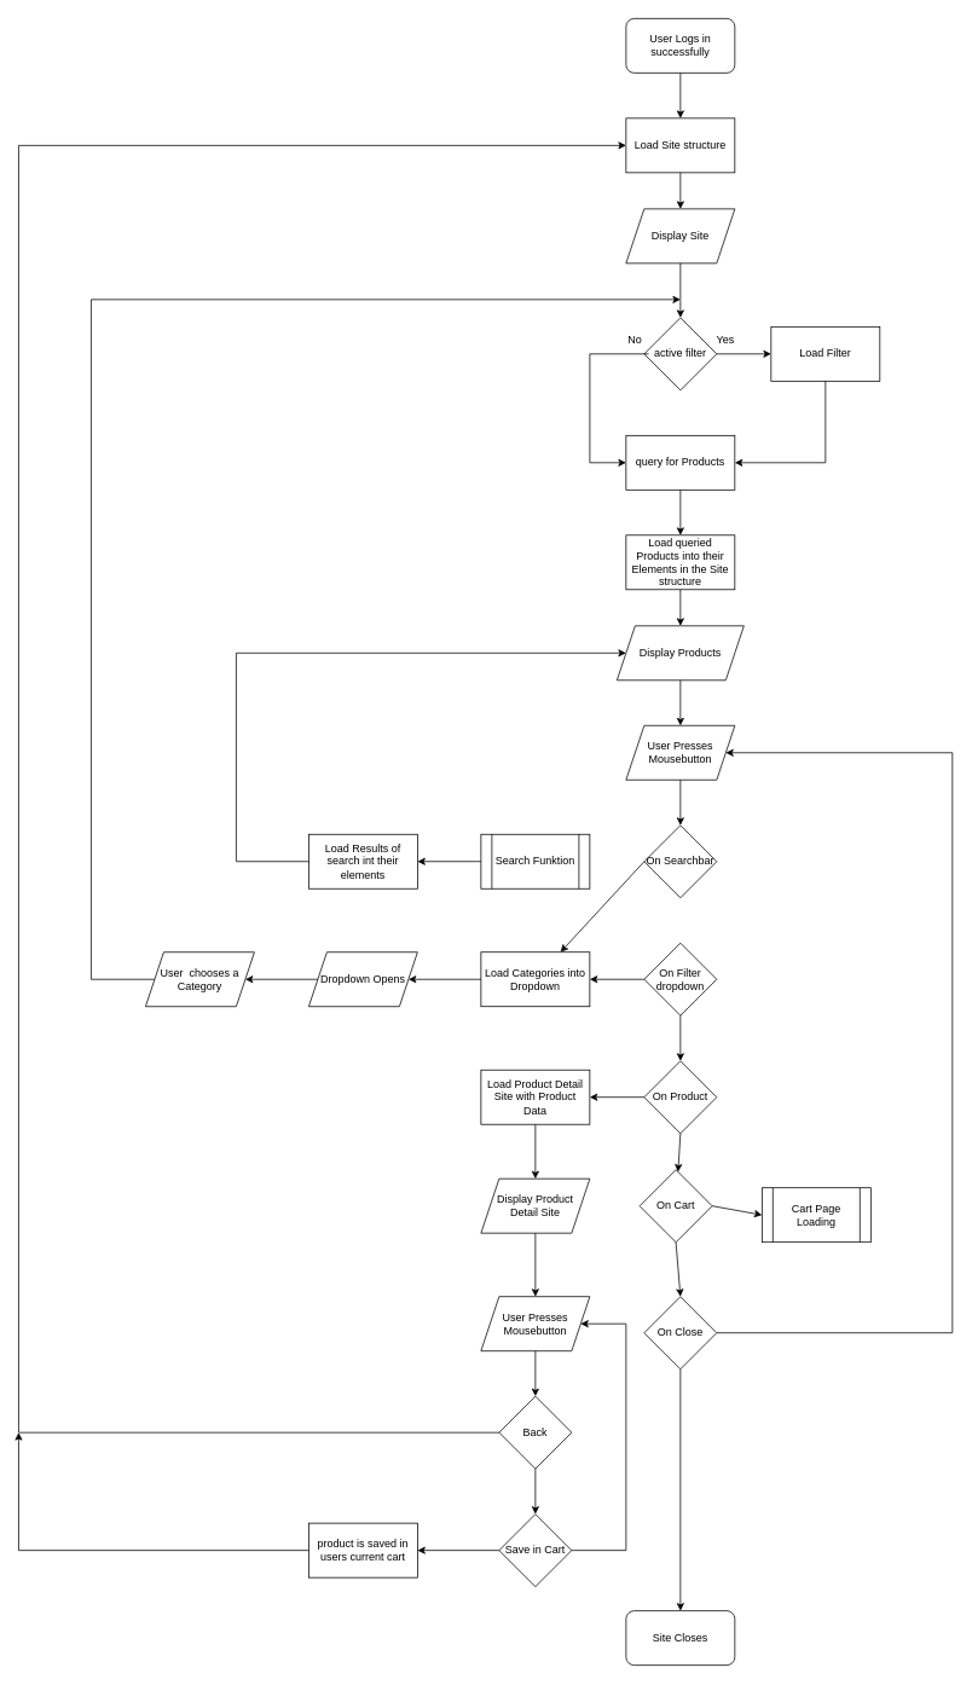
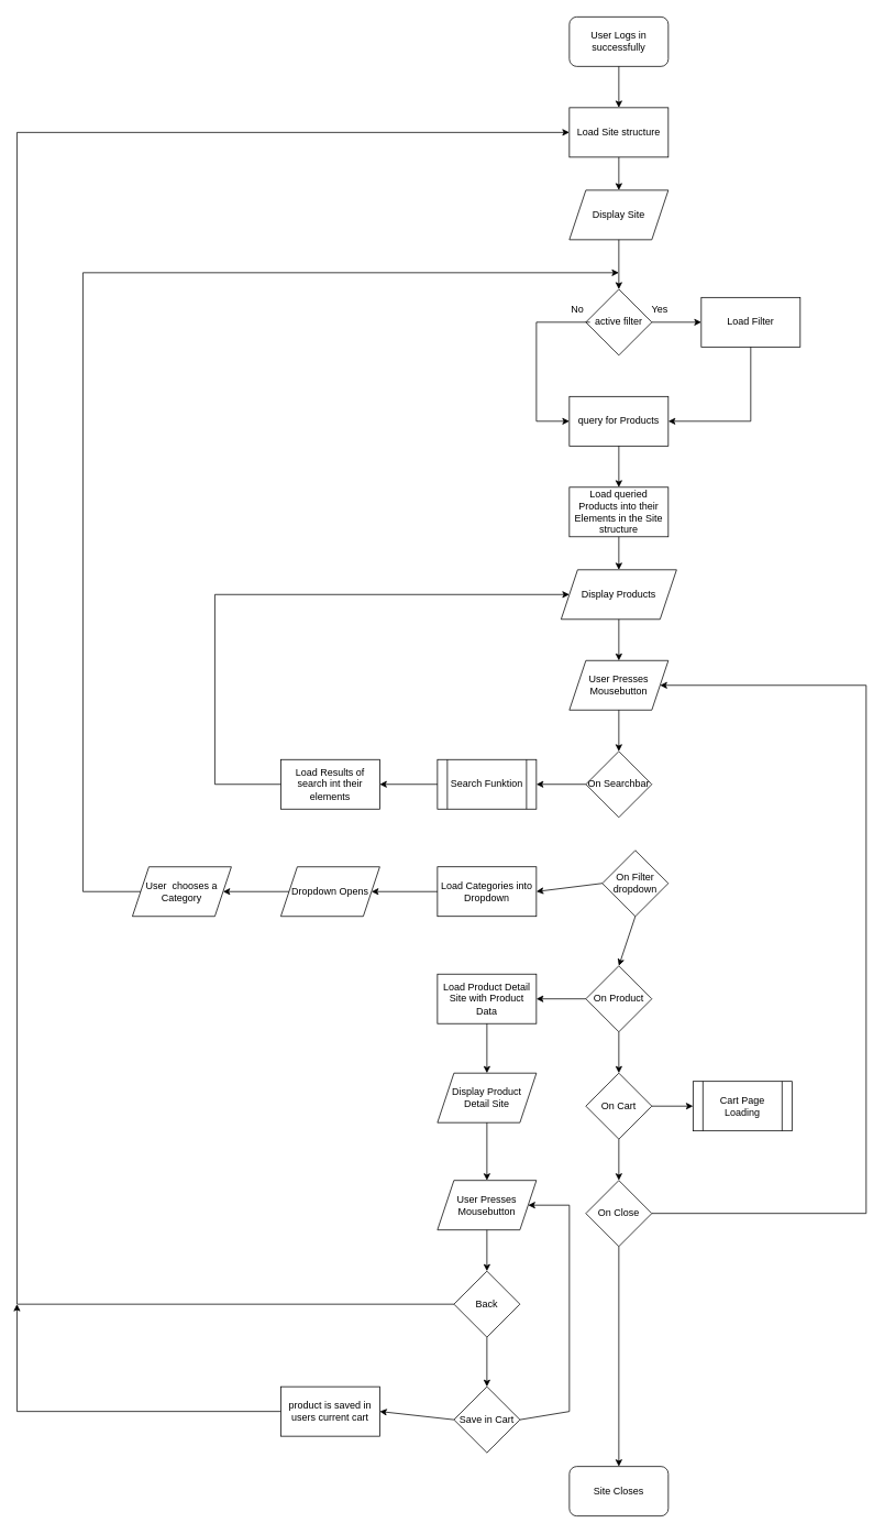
  <mxCell id="0" />
  <mxCell id="1" parent="0" />
  <mxCell id="2" value="User Logs in successfully" style="rounded=1;whiteSpace=wrap;html=1;" vertex="1" parent="1"><mxGeometry x="690" y="20" width="120" height="60" as="geometry" /></mxCell>
  <mxCell id="3" value="Load Site structure" style="rounded=0;whiteSpace=wrap;html=1;" vertex="1" parent="1"><mxGeometry x="690" y="130" width="120" height="60" as="geometry" /></mxCell>
  <mxCell id="4" value="" style="endArrow=classic;html=1;rounded=0;entryX=0.5;entryY=0;entryDx=0;entryDy=0;exitX=0.5;exitY=1;exitDx=0;exitDy=0;" edge="1" parent="1" source="2" target="3"><mxGeometry width="50" height="50" relative="1" as="geometry"><mxPoint x="730" as="sourcePoint" y="90" /><mxPoint x="780" y="40" as="targetPoint" /></mxGeometry></mxCell>
  <mxCell id="5" value="active filter" style="rhombus;whiteSpace=wrap;html=1;" vertex="1" parent="1"><mxGeometry x="710" y="350" width="80" height="80" as="geometry" /></mxCell>
  <mxCell id="6" value="" style="endArrow=classic;html=1;rounded=0;exitX=1;exitY=0.5;exitDx=0;exitDy=0;entryX=0;entryY=0.5;entryDx=0;entryDy=0;" edge="1" parent="1" source="5" target="7"><mxGeometry width="50" height="50" relative="1" as="geometry"><mxPoint x="730" y="400" as="sourcePoint" /><mxPoint x="830" y="370" as="targetPoint" /></mxGeometry></mxCell>
  <mxCell id="7" value="Load Filter" style="rounded=0;whiteSpace=wrap;html=1;" vertex="1" parent="1"><mxGeometry x="850" y="360" width="120" height="60" as="geometry" /></mxCell>
  <mxCell id="8" value="Yes" style="text;html=1;strokeColor=none;fillColor=none;align=center;verticalAlign=middle;whiteSpace=wrap;rounded=0;" vertex="1" parent="1"><mxGeometry x="770" y="360" width="60" height="30" as="geometry" /></mxCell>
  <mxCell id="9" value="query for Products" style="rounded=0;whiteSpace=wrap;html=1;" vertex="1" parent="1"><mxGeometry x="690" y="480" width="120" height="60" as="geometry" /></mxCell>
  <mxCell id="10" value="No" style="text;html=1;strokeColor=none;fillColor=none;align=center;verticalAlign=middle;whiteSpace=wrap;rounded=0;" vertex="1" parent="1"><mxGeometry x="670" y="360" width="60" height="30" as="geometry" /></mxCell>
  <mxCell id="11" value="" style="endArrow=none;html=1;rounded=0;entryX=0.75;entryY=1;entryDx=0;entryDy=0;" edge="1" parent="1" target="10"><mxGeometry width="50" height="50" relative="1" as="geometry"><mxPoint x="650" y="390" as="sourcePoint" /><mxPoint x="780" y="350" as="targetPoint" /></mxGeometry></mxCell>
  <mxCell id="12" value="" style="endArrow=none;html=1;rounded=0;" edge="1" parent="1"><mxGeometry width="50" height="50" relative="1" as="geometry"><mxPoint x="650" y="510" as="sourcePoint" /><mxPoint x="650" y="390" as="targetPoint" /></mxGeometry></mxCell>
  <mxCell id="13" value="" style="endArrow=classic;html=1;rounded=0;entryX=0;entryY=0.5;entryDx=0;entryDy=0;" edge="1" parent="1" target="9"><mxGeometry width="50" height="50" relative="1" as="geometry"><mxPoint x="650" y="510" as="sourcePoint" /><mxPoint x="780" y="350" as="targetPoint" /></mxGeometry></mxCell>
  <mxCell id="14" value="" style="endArrow=none;html=1;rounded=0;exitX=0.5;exitY=1;exitDx=0;exitDy=0;" edge="1" parent="1" source="7"><mxGeometry width="50" height="50" relative="1" as="geometry"><mxPoint x="730" y="400" as="sourcePoint" /><mxPoint x="910" y="510" as="targetPoint" /></mxGeometry></mxCell>
  <mxCell id="15" value="" style="endArrow=classic;html=1;rounded=0;entryX=1;entryY=0.5;entryDx=0;entryDy=0;" edge="1" parent="1" target="9"><mxGeometry width="50" height="50" relative="1" as="geometry"><mxPoint x="910" y="510" as="sourcePoint" /><mxPoint x="780" y="350" as="targetPoint" /></mxGeometry></mxCell>
  <mxCell id="16" value="Load queried Products into their Elements in the Site structure" style="rounded=0;whiteSpace=wrap;html=1;" vertex="1" parent="1"><mxGeometry x="690" y="590" width="120" height="60" as="geometry" /></mxCell>
  <mxCell id="17" value="" style="endArrow=classic;html=1;rounded=0;exitX=0.5;exitY=1;exitDx=0;exitDy=0;entryX=0.5;entryY=0;entryDx=0;entryDy=0;" edge="1" parent="1" source="9" target="16"><mxGeometry width="50" height="50" relative="1" as="geometry"><mxPoint x="770" y="490" as="sourcePoint" /><mxPoint x="820" y="440" as="targetPoint" /></mxGeometry></mxCell>
  <mxCell id="18" value="Display Products" style="shape=parallelogram;perimeter=parallelogramPerimeter;whiteSpace=wrap;html=1;fixedSize=1;" vertex="1" parent="1"><mxGeometry x="680" y="690" width="140" height="60" as="geometry" /></mxCell>
  <mxCell id="19" value="" style="endArrow=classic;html=1;rounded=0;exitX=0.5;exitY=1;exitDx=0;exitDy=0;entryX=0.5;entryY=0;entryDx=0;entryDy=0;" edge="1" parent="1" source="16" target="18"><mxGeometry width="50" height="50" relative="1" as="geometry"><mxPoint x="770" y="460" as="sourcePoint" /><mxPoint x="820" y="410" as="targetPoint" /></mxGeometry></mxCell>
  <mxCell id="20" value="User Presses Mousebutton" style="shape=parallelogram;perimeter=parallelogramPerimeter;whiteSpace=wrap;html=1;fixedSize=1;" vertex="1" parent="1"><mxGeometry x="690" y="800" width="120" height="60" as="geometry" /></mxCell>
  <mxCell id="21" value="" style="endArrow=classic;html=1;rounded=0;exitX=0.5;exitY=1;exitDx=0;exitDy=0;entryX=0.5;entryY=0;entryDx=0;entryDy=0;" edge="1" parent="1" source="18" target="20"><mxGeometry width="50" height="50" relative="1" as="geometry"><mxPoint x="750" y="760" as="sourcePoint" /><mxPoint x="820" y="610" as="targetPoint" /></mxGeometry></mxCell>
  <mxCell id="22" value="On Product" style="rhombus;whiteSpace=wrap;html=1;" vertex="1" parent="1"><mxGeometry x="710" y="1170" width="80" height="80" as="geometry" /></mxCell>
- <mxCell id="23" value="On Filter dropdown" style="rhombus;whiteSpace=wrap;html=1;" vertex="1" parent="1"><mxGeometry x="710" y="1040" width="80" height="80" as="geometry" /></mxCell>
+ <mxCell id="23" value="On Filter dropdown" style="rhombus;whiteSpace=wrap;html=1;" vertex="1" parent="1"><mxGeometry x="730" y="1030" width="80" height="80" as="geometry" /></mxCell>
  <mxCell id="24" value="On Searchbar" style="rhombus;whiteSpace=wrap;html=1;" vertex="1" parent="1"><mxGeometry x="710" y="910" width="80" height="80" as="geometry" /></mxCell>
  <mxCell id="25" value="" style="endArrow=classic;html=1;rounded=0;exitX=0.5;exitY=1;exitDx=0;exitDy=0;entryX=0.5;entryY=0;entryDx=0;entryDy=0;" edge="1" parent="1" source="20" target="24"><mxGeometry width="50" height="50" relative="1" as="geometry"><mxPoint x="770" y="1160" as="sourcePoint" /><mxPoint x="820" y="1110" as="targetPoint" /></mxGeometry></mxCell>
  <mxCell id="26" value="" style="endArrow=classic;html=1;rounded=0;exitX=0.5;exitY=1;exitDx=0;exitDy=0;entryX=0.5;entryY=0;entryDx=0;entryDy=0;" edge="1" parent="1" source="23" target="22"><mxGeometry width="50" height="50" relative="1" as="geometry"><mxPoint x="770" y="1160" as="sourcePoint" /><mxPoint x="820" y="1110" as="targetPoint" /></mxGeometry></mxCell>
  <mxCell id="27" value="" style="endArrow=none;html=1;rounded=0;exitX=1;exitY=0.5;exitDx=0;exitDy=0;" edge="1" parent="1" source="69"><mxGeometry width="50" height="50" relative="1" as="geometry"><mxPoint x="770" y="1160" as="sourcePoint" /><mxPoint x="1050" y="1470" as="targetPoint" /></mxGeometry></mxCell>
  <mxCell id="28" value="" style="endArrow=none;html=1;rounded=0;" edge="1" parent="1"><mxGeometry width="50" height="50" relative="1" as="geometry"><mxPoint x="1050" y="1470" as="sourcePoint" /><mxPoint x="1050" y="830" as="targetPoint" /></mxGeometry></mxCell>
  <mxCell id="29" value="" style="endArrow=classic;html=1;rounded=0;entryX=1;entryY=0.5;entryDx=0;entryDy=0;" edge="1" parent="1" target="20"><mxGeometry width="50" height="50" relative="1" as="geometry"><mxPoint x="1050" y="830" as="sourcePoint" /><mxPoint x="820" y="710" as="targetPoint" /></mxGeometry></mxCell>
- <mxCell id="30" value="" style="endArrow=classic;html=1;rounded=0;exitX=0;exitY=0.5;exitDx=0;exitDy=0;" edge="1" parent="1" source="24" target="33"><mxGeometry width="50" height="50" relative="1" as="geometry"><mxPoint x="770" y="950" as="sourcePoint" /><mxPoint x="640" y="950" as="targetPoint" /></mxGeometry></mxCell>
+ <mxCell id="30" value="" style="endArrow=classic;html=1;rounded=0;exitX=0;exitY=0.5;exitDx=0;exitDy=0;" edge="1" parent="1" source="24" target="31"><mxGeometry width="50" height="50" relative="1" as="geometry"><mxPoint x="770" y="950" as="sourcePoint" /><mxPoint x="640" y="950" as="targetPoint" /></mxGeometry></mxCell>
  <mxCell id="31" value="Search Funktion" style="shape=process;whiteSpace=wrap;html=1;backgroundOutline=1;" vertex="1" parent="1"><mxGeometry x="530" y="920" width="120" height="60" as="geometry" /></mxCell>
  <mxCell id="32" value="Dropdown Opens" style="shape=parallelogram;perimeter=parallelogramPerimeter;whiteSpace=wrap;html=1;fixedSize=1;" vertex="1" parent="1"><mxGeometry x="340" y="1050" width="120" height="60" as="geometry" /></mxCell>
  <mxCell id="33" value="Load Categories into Dropdown" style="rounded=0;whiteSpace=wrap;html=1;" vertex="1" parent="1"><mxGeometry x="530" y="1050" width="120" height="60" as="geometry" /></mxCell>
  <mxCell id="34" value="" style="endArrow=classic;html=1;rounded=0;exitX=0;exitY=0.5;exitDx=0;exitDy=0;entryX=1;entryY=0.5;entryDx=0;entryDy=0;" edge="1" parent="1" source="23" target="33"><mxGeometry width="50" height="50" relative="1" as="geometry"><mxPoint x="630" y="950" as="sourcePoint" /><mxPoint x="680" y="900" as="targetPoint" /></mxGeometry></mxCell>
  <mxCell id="35" value="" style="endArrow=classic;html=1;rounded=0;exitX=0;exitY=0.5;exitDx=0;exitDy=0;entryX=1;entryY=0.5;entryDx=0;entryDy=0;" edge="1" parent="1" source="33" target="32"><mxGeometry width="50" height="50" relative="1" as="geometry"><mxPoint x="630" y="950" as="sourcePoint" /><mxPoint x="680" y="900" as="targetPoint" /></mxGeometry></mxCell>
  <mxCell id="36" value="User&amp;nbsp; chooses a Category" style="shape=parallelogram;perimeter=parallelogramPerimeter;whiteSpace=wrap;html=1;fixedSize=1;" vertex="1" parent="1"><mxGeometry x="160" y="1050" width="120" height="60" as="geometry" /></mxCell>
  <mxCell id="37" value="" style="endArrow=classic;html=1;rounded=0;exitX=0;exitY=0.5;exitDx=0;exitDy=0;entryX=1;entryY=0.5;entryDx=0;entryDy=0;" edge="1" parent="1" source="32" target="36"><mxGeometry width="50" height="50" relative="1" as="geometry"><mxPoint x="350" y="970" as="sourcePoint" /><mxPoint x="270" y="970" as="targetPoint" /></mxGeometry></mxCell>
  <mxCell id="38" value="Display Site" style="shape=parallelogram;perimeter=parallelogramPerimeter;whiteSpace=wrap;html=1;fixedSize=1;" vertex="1" parent="1"><mxGeometry x="690" y="230" width="120" height="60" as="geometry" /></mxCell>
  <mxCell id="39" value="" style="endArrow=classic;html=1;rounded=0;exitX=0.5;exitY=1;exitDx=0;exitDy=0;entryX=0.5;entryY=0;entryDx=0;entryDy=0;" edge="1" parent="1" source="3" target="38"><mxGeometry width="50" height="50" relative="1" as="geometry"><mxPoint x="760" y="340" as="sourcePoint" /><mxPoint x="810" y="290" as="targetPoint" /></mxGeometry></mxCell>
  <mxCell id="40" value="" style="endArrow=classic;html=1;rounded=0;exitX=0.5;exitY=1;exitDx=0;exitDy=0;entryX=0.5;entryY=0;entryDx=0;entryDy=0;" edge="1" parent="1" source="38" target="5"><mxGeometry width="50" height="50" relative="1" as="geometry"><mxPoint x="760" y="340" as="sourcePoint" /><mxPoint x="810" y="290" as="targetPoint" /></mxGeometry></mxCell>
  <mxCell id="41" value="" style="endArrow=classic;html=1;rounded=0;" edge="1" parent="1"><mxGeometry width="50" height="50" relative="1" as="geometry"><mxPoint x="100" y="330" as="sourcePoint" /><mxPoint x="750" y="330" as="targetPoint" /></mxGeometry></mxCell>
  <mxCell id="42" value="Load Results of search int their elements" style="rounded=0;whiteSpace=wrap;html=1;" vertex="1" parent="1"><mxGeometry x="340" y="920" width="120" height="60" as="geometry" /></mxCell>
  <mxCell id="43" value="" style="endArrow=none;html=1;rounded=0;entryX=0;entryY=0.5;entryDx=0;entryDy=0;" edge="1" parent="1" target="36"><mxGeometry width="50" height="50" relative="1" as="geometry"><mxPoint x="100" y="1080" as="sourcePoint" /><mxPoint x="360" y="740" as="targetPoint" /></mxGeometry></mxCell>
  <mxCell id="44" value="" style="endArrow=none;html=1;rounded=0;" edge="1" parent="1"><mxGeometry width="50" height="50" relative="1" as="geometry"><mxPoint x="100" y="1080" as="sourcePoint" /><mxPoint x="100" y="330" as="targetPoint" /></mxGeometry></mxCell>
  <mxCell id="45" value="" style="endArrow=classic;html=1;rounded=0;exitX=0;exitY=0.5;exitDx=0;exitDy=0;entryX=1;entryY=0.5;entryDx=0;entryDy=0;" edge="1" parent="1" source="31" target="42"><mxGeometry width="50" height="50" relative="1" as="geometry"><mxPoint x="310" y="890" as="sourcePoint" /><mxPoint x="360" y="840" as="targetPoint" /></mxGeometry></mxCell>
  <mxCell id="46" value="" style="endArrow=none;html=1;rounded=0;exitX=0;exitY=0.5;exitDx=0;exitDy=0;" edge="1" parent="1" source="42"><mxGeometry width="50" height="50" relative="1" as="geometry"><mxPoint x="540" y="690" as="sourcePoint" /><mxPoint x="260" y="950" as="targetPoint" /></mxGeometry></mxCell>
  <mxCell id="47" value="" style="endArrow=classic;html=1;rounded=0;entryX=0;entryY=0.5;entryDx=0;entryDy=0;" edge="1" parent="1" target="18"><mxGeometry width="50" height="50" relative="1" as="geometry"><mxPoint x="260" y="720" as="sourcePoint" /><mxPoint x="590" y="640" as="targetPoint" /></mxGeometry></mxCell>
  <mxCell id="48" value="" style="endArrow=none;html=1;rounded=0;" edge="1" parent="1"><mxGeometry width="50" height="50" relative="1" as="geometry"><mxPoint x="260" y="950" as="sourcePoint" /><mxPoint x="260" y="720" as="targetPoint" /></mxGeometry></mxCell>
  <mxCell id="49" value="Load Product Detail Site with Product Data" style="rounded=0;whiteSpace=wrap;html=1;" vertex="1" parent="1"><mxGeometry x="530" y="1180" width="120" height="60" as="geometry" /></mxCell>
  <mxCell id="50" value="Display Product Detail Site" style="shape=parallelogram;perimeter=parallelogramPerimeter;whiteSpace=wrap;html=1;fixedSize=1;" vertex="1" parent="1"><mxGeometry x="530" y="1300" width="120" height="60" as="geometry" /></mxCell>
  <mxCell id="51" value="" style="endArrow=classic;html=1;rounded=0;exitX=0;exitY=0.5;exitDx=0;exitDy=0;entryX=1;entryY=0.5;entryDx=0;entryDy=0;" edge="1" parent="1" source="22" target="49"><mxGeometry width="50" height="50" relative="1" as="geometry"><mxPoint x="590" y="1060" as="sourcePoint" /><mxPoint x="640" y="1010" as="targetPoint" /></mxGeometry></mxCell>
  <mxCell id="52" value="" style="endArrow=classic;html=1;rounded=0;exitX=0.5;exitY=1;exitDx=0;exitDy=0;entryX=0.5;entryY=0;entryDx=0;entryDy=0;" edge="1" parent="1" source="49" target="50"><mxGeometry width="50" height="50" relative="1" as="geometry"><mxPoint x="590" y="1060" as="sourcePoint" /><mxPoint x="640" y="1010" as="targetPoint" /></mxGeometry></mxCell>
  <mxCell id="53" value="User Presses Mousebutton" style="shape=parallelogram;perimeter=parallelogramPerimeter;whiteSpace=wrap;html=1;fixedSize=1;" vertex="1" parent="1"><mxGeometry x="530" y="1430" width="120" height="60" as="geometry" /></mxCell>
- <mxCell id="54" value="Save in Cart" style="rhombus;whiteSpace=wrap;html=1;" vertex="1" parent="1"><mxGeometry x="550" y="1670" width="80" height="80" as="geometry" /></mxCell>
+ <mxCell id="54" value="Save in Cart" style="rhombus;whiteSpace=wrap;html=1;" vertex="1" parent="1"><mxGeometry x="550" y="1680" width="80" height="80" as="geometry" /></mxCell>
  <mxCell id="55" value="Back" style="rhombus;whiteSpace=wrap;html=1;" vertex="1" parent="1"><mxGeometry x="550" y="1540" width="80" height="80" as="geometry" /></mxCell>
  <mxCell id="56" value="" style="endArrow=classic;html=1;rounded=0;exitX=0.5;exitY=1;exitDx=0;exitDy=0;entryX=0.5;entryY=0;entryDx=0;entryDy=0;" edge="1" source="53" target="55" parent="1"><mxGeometry width="50" height="50" relative="1" as="geometry"><mxPoint x="610" y="1790" as="sourcePoint" /><mxPoint x="660" y="1740" as="targetPoint" /></mxGeometry></mxCell>
  <mxCell id="57" value="" style="endArrow=classic;html=1;rounded=0;exitX=0.5;exitY=1;exitDx=0;exitDy=0;entryX=0.5;entryY=0;entryDx=0;entryDy=0;" edge="1" source="55" target="54" parent="1"><mxGeometry width="50" height="50" relative="1" as="geometry"><mxPoint x="610" y="1790" as="sourcePoint" /><mxPoint x="660" y="1740" as="targetPoint" /></mxGeometry></mxCell>
  <mxCell id="58" value="" style="endArrow=classic;html=1;rounded=0;exitX=0.5;exitY=1;exitDx=0;exitDy=0;entryX=0.5;entryY=0;entryDx=0;entryDy=0;" edge="1" parent="1" source="50" target="53"><mxGeometry width="50" height="50" relative="1" as="geometry"><mxPoint x="590" y="1220" as="sourcePoint" /><mxPoint x="640" y="1170" as="targetPoint" /></mxGeometry></mxCell>
  <mxCell id="59" value="" style="endArrow=none;html=1;rounded=0;exitX=1;exitY=0.5;exitDx=0;exitDy=0;" edge="1" parent="1" source="54"><mxGeometry width="50" height="50" relative="1" as="geometry"><mxPoint x="590" y="1630" as="sourcePoint" /><mxPoint x="690" y="1710" as="targetPoint" /></mxGeometry></mxCell>
  <mxCell id="60" value="" style="endArrow=none;html=1;rounded=0;" edge="1" parent="1"><mxGeometry width="50" height="50" relative="1" as="geometry"><mxPoint x="690" y="1710" as="sourcePoint" /><mxPoint x="690" y="1460" as="targetPoint" /></mxGeometry></mxCell>
  <mxCell id="61" value="" style="endArrow=classic;html=1;rounded=0;entryX=1;entryY=0.5;entryDx=0;entryDy=0;" edge="1" parent="1" target="53"><mxGeometry width="50" height="50" relative="1" as="geometry"><mxPoint x="690" y="1460" as="sourcePoint" /><mxPoint x="640" y="1580" as="targetPoint" /></mxGeometry></mxCell>
  <mxCell id="62" value="" style="endArrow=none;html=1;rounded=0;entryX=0;entryY=0.5;entryDx=0;entryDy=0;" edge="1" parent="1" target="55"><mxGeometry width="50" height="50" relative="1" as="geometry"><mxPoint x="20" y="1580" as="sourcePoint" /><mxPoint x="640" y="1580" as="targetPoint" /></mxGeometry></mxCell>
  <mxCell id="63" value="" style="endArrow=none;html=1;rounded=0;" edge="1" parent="1"><mxGeometry width="50" height="50" relative="1" as="geometry"><mxPoint x="20" y="1580" as="sourcePoint" /><mxPoint x="20" y="160" as="targetPoint" /></mxGeometry></mxCell>
  <mxCell id="64" value="" style="endArrow=classic;html=1;rounded=0;entryX=0;entryY=0.5;entryDx=0;entryDy=0;" edge="1" parent="1" target="3"><mxGeometry width="50" height="50" relative="1" as="geometry"><mxPoint x="20" y="160" as="sourcePoint" /><mxPoint x="180" y="130" as="targetPoint" /></mxGeometry></mxCell>
  <mxCell id="65" value="" style="endArrow=classic;html=1;rounded=0;exitX=0;exitY=0.5;exitDx=0;exitDy=0;" edge="1" parent="1" source="54"><mxGeometry width="50" height="50" relative="1" as="geometry"><mxPoint x="610" y="1770" as="sourcePoint" /><mxPoint x="460" y="1710" as="targetPoint" /></mxGeometry></mxCell>
  <mxCell id="66" value="product is saved in users current cart" style="rounded=0;whiteSpace=wrap;html=1;" vertex="1" parent="1"><mxGeometry x="340" y="1680" width="120" height="60" as="geometry" /></mxCell>
- <mxCell id="67" value="On Cart" style="rhombus;whiteSpace=wrap;html=1;" vertex="1" parent="1"><mxGeometry x="705" y="1290" width="80" height="80" as="geometry" /></mxCell>
+ <mxCell id="67" value="On Cart" style="rhombus;whiteSpace=wrap;html=1;" vertex="1" parent="1"><mxGeometry x="710" y="1300" width="80" height="80" as="geometry" /></mxCell>
  <mxCell id="68" value="" style="endArrow=classic;html=1;rounded=0;exitX=0.5;exitY=1;exitDx=0;exitDy=0;" edge="1" parent="1" source="22" target="67"><mxGeometry width="50" height="50" relative="1" as="geometry"><mxPoint x="640" y="1350" as="sourcePoint" /><mxPoint x="690" y="1300" as="targetPoint" /></mxGeometry></mxCell>
  <mxCell id="69" value="On Close" style="rhombus;whiteSpace=wrap;html=1;" vertex="1" parent="1"><mxGeometry x="710" y="1430" width="80" height="80" as="geometry" /></mxCell>
  <mxCell id="70" value="" style="endArrow=classic;html=1;rounded=0;exitX=0.5;exitY=1;exitDx=0;exitDy=0;entryX=0.5;entryY=0;entryDx=0;entryDy=0;" edge="1" parent="1" source="67" target="69"><mxGeometry width="50" height="50" relative="1" as="geometry"><mxPoint x="640" y="1350" as="sourcePoint" /><mxPoint x="690" y="1300" as="targetPoint" /></mxGeometry></mxCell>
  <mxCell id="71" value="" style="endArrow=classic;html=1;rounded=0;exitX=0.5;exitY=1;exitDx=0;exitDy=0;" edge="1" parent="1" source="69" target="72"><mxGeometry width="50" height="50" relative="1" as="geometry"><mxPoint x="640" y="1350" as="sourcePoint" /><mxPoint x="750" y="1806.667" as="targetPoint" /></mxGeometry></mxCell>
  <mxCell id="72" value="Site Closes" style="rounded=1;whiteSpace=wrap;html=1;" vertex="1" parent="1"><mxGeometry x="690" y="1776.667" width="120" height="60" as="geometry" /></mxCell>
  <mxCell id="73" value="Cart Page Loading" style="shape=process;whiteSpace=wrap;html=1;backgroundOutline=1;" vertex="1" parent="1"><mxGeometry x="840" y="1310" width="120" height="60" as="geometry" /></mxCell>
  <mxCell id="74" value="" style="endArrow=classic;html=1;rounded=0;exitX=1;exitY=0.5;exitDx=0;exitDy=0;entryX=0;entryY=0.5;entryDx=0;entryDy=0;" edge="1" parent="1" source="67" target="73"><mxGeometry width="50" height="50" relative="1" as="geometry"><mxPoint x="640" y="1260" as="sourcePoint" /><mxPoint x="690" y="1210" as="targetPoint" /></mxGeometry></mxCell>
  <mxCell id="75" value="" style="endArrow=none;html=1;rounded=0;exitX=0;exitY=0.5;exitDx=0;exitDy=0;" edge="1" parent="1" source="66"><mxGeometry width="50" height="50" relative="1" as="geometry"><mxPoint x="640" y="1690" as="sourcePoint" /><mxPoint x="20" y="1710" as="targetPoint" /></mxGeometry></mxCell>
  <mxCell id="76" value="" style="endArrow=classic;html=1;rounded=0;" edge="1" parent="1"><mxGeometry width="50" height="50" relative="1" as="geometry"><mxPoint x="20" y="1710" as="sourcePoint" /><mxPoint x="20" y="1580" as="targetPoint" /></mxGeometry></mxCell>
